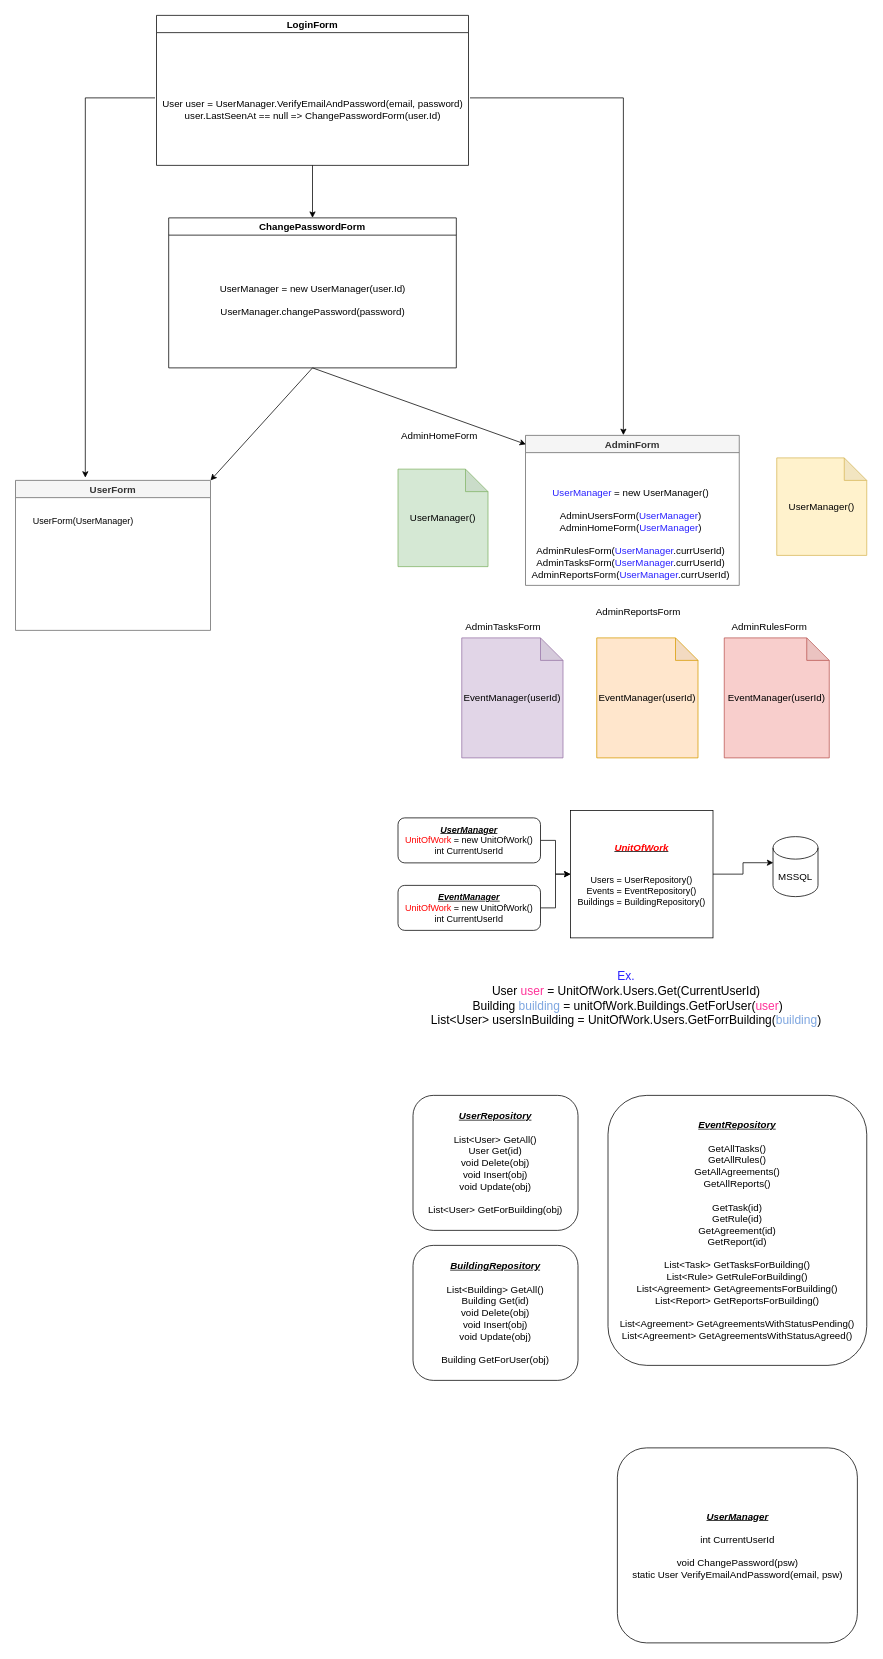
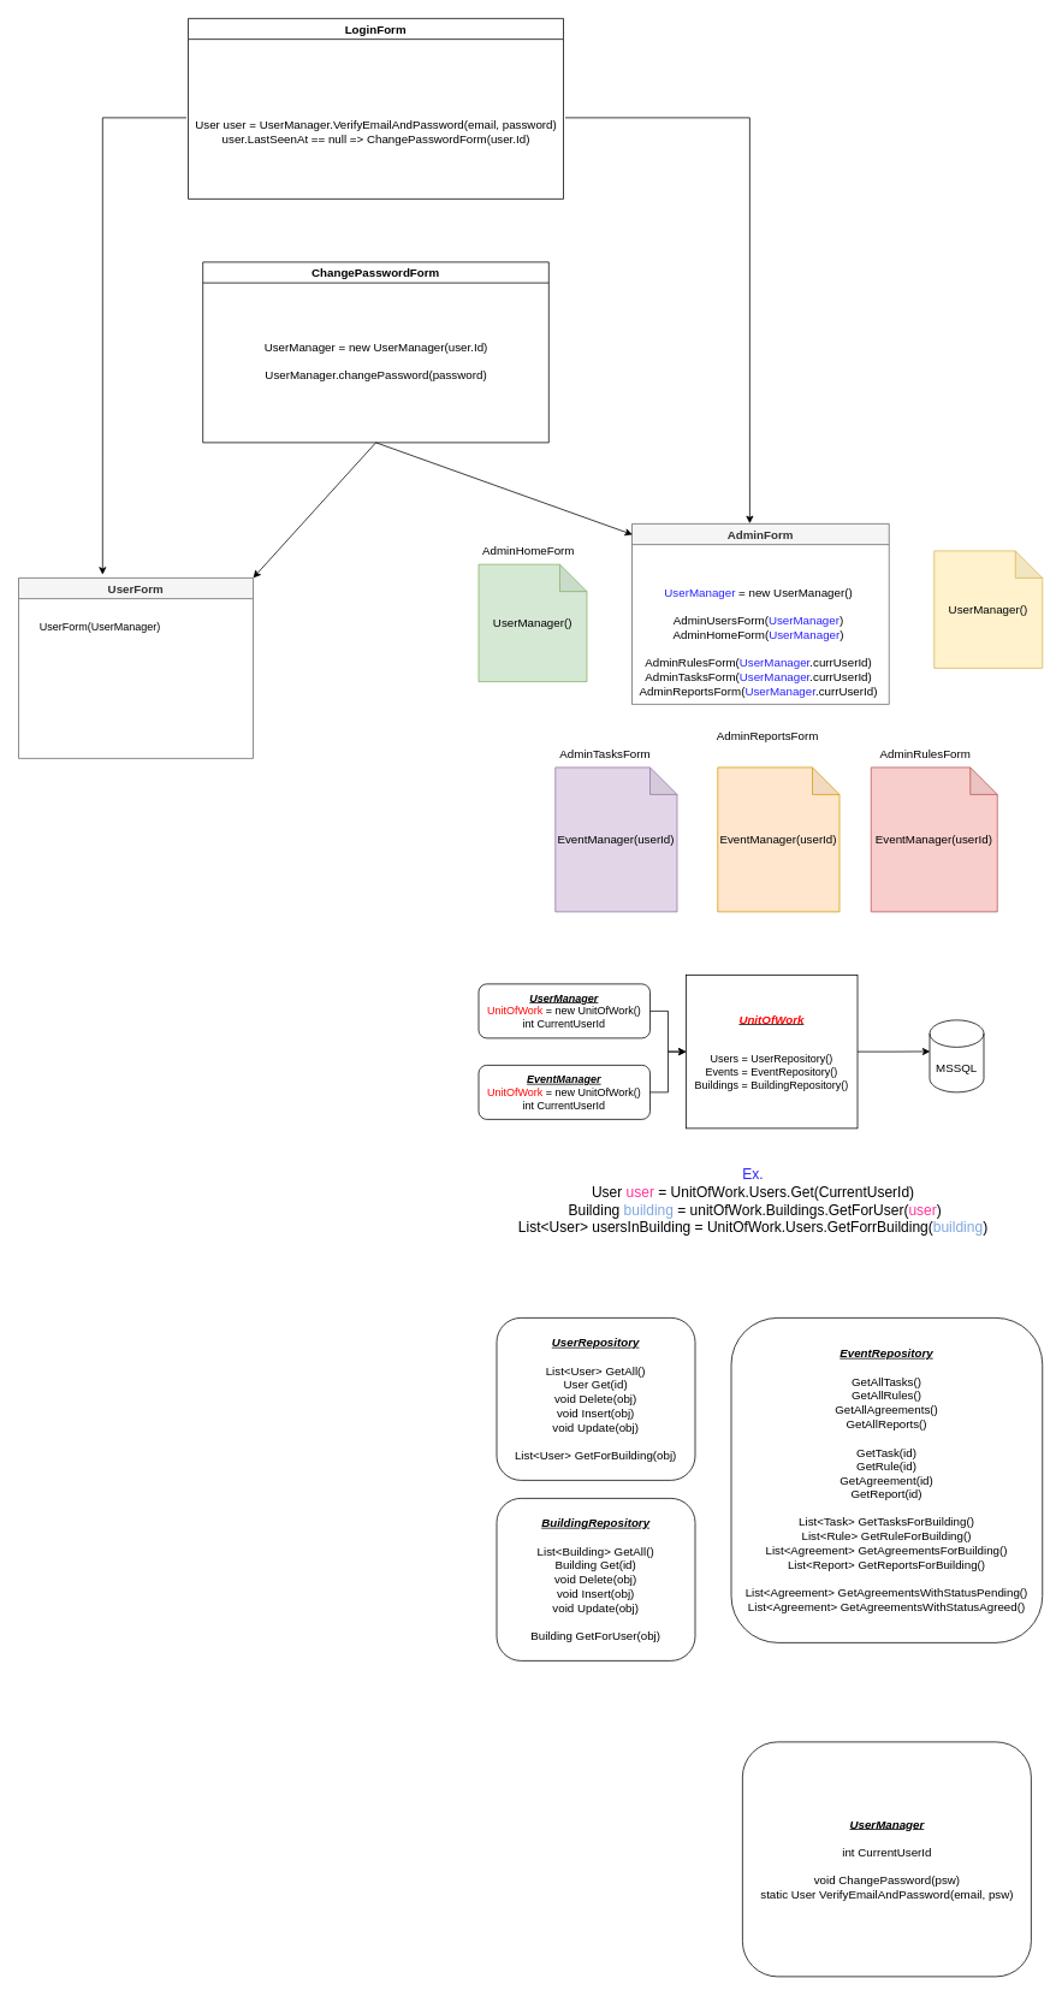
  <mxCell id="0" />
  <mxCell id="1" parent="0" />
  <mxCell id="2" style="edgeStyle=orthogonalEdgeStyle;rounded=0;orthogonalLoop=1;jettySize=auto;html=1;fontSize=13;" parent="1" source="3" target="7" edge="1"><mxGeometry relative="1" as="geometry" /></mxCell>
  <mxCell id="3" value="&lt;i&gt;&lt;b&gt;&lt;u&gt;UserManager&lt;/u&gt;&lt;/b&gt;&lt;/i&gt;&lt;br&gt;&lt;font color=&quot;#ff0000&quot;&gt;UnitOfWork&lt;/font&gt; = new UnitOfWork()&lt;br&gt;int CurrentUserId" style="rounded=1;whiteSpace=wrap;html=1;" parent="1" vertex="1"><mxGeometry x="530" y="1090" width="190" height="60" as="geometry" /></mxCell>
  <mxCell id="4" style="edgeStyle=orthogonalEdgeStyle;rounded=0;orthogonalLoop=1;jettySize=auto;html=1;fontSize=13;" parent="1" source="5" target="7" edge="1"><mxGeometry relative="1" as="geometry" /></mxCell>
  <mxCell id="5" value="&lt;u&gt;&lt;b&gt;&lt;i&gt;EventManager&lt;/i&gt;&lt;/b&gt;&lt;/u&gt;&lt;br&gt;&lt;font color=&quot;#ff0000&quot;&gt;UnitOfWork&lt;/font&gt; = new UnitOfWork()&lt;br&gt;int CurrentUserId" style="rounded=1;whiteSpace=wrap;html=1;" parent="1" vertex="1"><mxGeometry x="530" y="1180" width="190" height="60" as="geometry" /></mxCell>
  <mxCell id="6" style="edgeStyle=orthogonalEdgeStyle;rounded=0;orthogonalLoop=1;jettySize=auto;html=1;entryX=0.007;entryY=0.435;entryDx=0;entryDy=0;entryPerimeter=0;fontSize=13;" parent="1" source="7" target="8" edge="1"><mxGeometry relative="1" as="geometry" /></mxCell>
  <mxCell id="7" value="&lt;b&gt;&lt;font style=&quot;font-size: 13px;&quot;&gt;&lt;i&gt;&lt;u&gt;&lt;font color=&quot;#ff0000&quot;&gt;UnitOfWork&lt;/font&gt;&lt;/u&gt;&lt;br&gt;&lt;/i&gt;&lt;/font&gt;&lt;/b&gt;&lt;br&gt;&lt;br&gt;Users =&amp;nbsp;UserRepository()&lt;br&gt;Events = EventRepository()&lt;br&gt;Buildings = BuildingRepository()" style="rounded=0;whiteSpace=wrap;html=1;" parent="1" vertex="1"><mxGeometry x="760" y="1080" width="190" height="170" as="geometry" /></mxCell>
- <mxCell id="8" value="MSSQL" style="shape=cylinder3;whiteSpace=wrap;html=1;boundedLbl=1;backgroundOutline=1;size=15;fontSize=13;" parent="1" vertex="1"><mxGeometry x="1030" y="1115" width="60" height="80" as="geometry" /></mxCell>
+ <mxCell id="8" value="MSSQL" style="shape=cylinder3;whiteSpace=wrap;html=1;boundedLbl=1;backgroundOutline=1;size=15;fontSize=13;" parent="1" vertex="1"><mxGeometry x="1030" y="1130" width="60" height="80" as="geometry" /></mxCell>
  <mxCell id="9" value="&lt;b&gt;&lt;i&gt;&lt;u&gt;UserRepository&lt;br&gt;&lt;/u&gt;&lt;/i&gt;&lt;/b&gt;&lt;br&gt;List&amp;lt;User&amp;gt; GetAll()&lt;br&gt;User Get(id)&lt;br&gt;void Delete(obj)&lt;br&gt;void Insert(obj)&lt;br&gt;void Update(obj)&lt;br&gt;&lt;br&gt;List&amp;lt;User&amp;gt; GetForBuilding(obj)" style="rounded=1;whiteSpace=wrap;html=1;fontSize=13;" parent="1" vertex="1"><mxGeometry x="550" y="1460" width="220" height="180" as="geometry" /></mxCell>
  <mxCell id="10" value="&lt;b&gt;&lt;i&gt;&lt;u&gt;EventRepository&lt;br&gt;&lt;/u&gt;&lt;/i&gt;&lt;/b&gt;&lt;br&gt;GetAllTasks()&lt;br&gt;GetAllRules()&lt;br&gt;GetAllAgreements()&lt;br&gt;GetAllReports()&lt;br&gt;&lt;br&gt;GetTask(id)&lt;br&gt;GetRule(id)&lt;br&gt;GetAgreement(id)&lt;br&gt;GetReport(id)&lt;br&gt;&lt;br&gt;List&amp;lt;Task&amp;gt; GetTasksForBuilding()&lt;br&gt;List&amp;lt;Rule&amp;gt; GetRuleForBuilding()&lt;br&gt;List&amp;lt;Agreement&amp;gt; GetAgreementsForBuilding()&lt;br&gt;List&amp;lt;Report&amp;gt; GetReportsForBuilding()&lt;br&gt;&lt;br&gt;List&amp;lt;Agreement&amp;gt; GetAgreementsWithStatusPending()&lt;br&gt;List&amp;lt;Agreement&amp;gt; GetAgreementsWithStatusAgreed()" style="rounded=1;whiteSpace=wrap;html=1;fontSize=13;" parent="1" vertex="1"><mxGeometry x="810" y="1460" width="345" height="360" as="geometry" /></mxCell>
  <mxCell id="11" value="&lt;b&gt;&lt;i&gt;&lt;u&gt;BuildingRepository&lt;br&gt;&lt;/u&gt;&lt;/i&gt;&lt;/b&gt;&lt;br&gt;List&amp;lt;Building&amp;gt; GetAll()&lt;br&gt;Building Get(id)&lt;br&gt;void Delete(obj)&lt;br&gt;void Insert(obj)&lt;br&gt;void Update(obj)&lt;br&gt;&lt;br&gt;Building GetForUser(obj)" style="rounded=1;whiteSpace=wrap;html=1;fontSize=13;" parent="1" vertex="1"><mxGeometry x="550" y="1660" width="220" height="180" as="geometry" /></mxCell>
  <mxCell id="12" value="UserManager()" style="shape=note;whiteSpace=wrap;html=1;backgroundOutline=1;darkOpacity=0.05;fontSize=13;fillColor=#fff2cc;strokeColor=#d6b656;" parent="1" vertex="1"><mxGeometry x="1035" y="610" width="120" height="130" as="geometry" /></mxCell>
  <mxCell id="13" value="EventManager(userId)" style="shape=note;whiteSpace=wrap;html=1;backgroundOutline=1;darkOpacity=0.05;fontSize=13;fillColor=#f8cecc;strokeColor=#b85450;" parent="1" vertex="1"><mxGeometry x="965" y="850" width="140" height="160" as="geometry" /></mxCell>
  <mxCell id="14" value="AdminRulesForm" style="text;html=1;align=center;verticalAlign=middle;resizable=0;points=[];autosize=1;strokeColor=none;fillColor=none;fontSize=13;" parent="1" vertex="1"><mxGeometry x="965" y="820" width="120" height="30" as="geometry" /></mxCell>
  <mxCell id="15" value="EventManager(userId)" style="shape=note;whiteSpace=wrap;html=1;backgroundOutline=1;darkOpacity=0.05;fontSize=13;fillColor=#e1d5e7;strokeColor=#9673a6;" parent="1" vertex="1"><mxGeometry x="615" y="850" width="135" height="160" as="geometry" /></mxCell>
  <mxCell id="16" value="AdminTasksForm" style="text;html=1;align=center;verticalAlign=middle;resizable=0;points=[];autosize=1;strokeColor=none;fillColor=none;fontSize=13;" parent="1" vertex="1"><mxGeometry x="610" y="820" width="120" height="30" as="geometry" /></mxCell>
  <mxCell id="17" value="EventManager(userId)" style="shape=note;whiteSpace=wrap;html=1;backgroundOutline=1;darkOpacity=0.05;fontSize=13;fillColor=#ffe6cc;strokeColor=#d79b00;" parent="1" vertex="1"><mxGeometry x="795" y="850" width="135" height="160" as="geometry" /></mxCell>
  <mxCell id="18" value="AdminReportsForm" style="text;html=1;align=center;verticalAlign=middle;resizable=0;points=[];autosize=1;strokeColor=none;fillColor=none;fontSize=13;" parent="1" vertex="1"><mxGeometry x="780" y="800" width="140" height="30" as="geometry" /></mxCell>
  <mxCell id="19" value="AdminForm" style="swimlane;whiteSpace=wrap;html=1;fontSize=13;fillColor=#f5f5f5;fontColor=#333333;strokeColor=#666666;" parent="1" vertex="1"><mxGeometry x="700" y="580" width="285" height="200" as="geometry" /></mxCell>
  <mxCell id="20" value="&lt;br style=&quot;&quot;&gt;&lt;br style=&quot;&quot;&gt;&lt;font color=&quot;#2921ff&quot;&gt;UserManager&lt;/font&gt; = new UserManager()&lt;br style=&quot;&quot;&gt;&lt;br style=&quot;&quot;&gt;AdminUsersForm(&lt;font color=&quot;#2921ff&quot;&gt;UserManager&lt;/font&gt;)&lt;br&gt;AdminHomeForm(&lt;font color=&quot;#2921ff&quot;&gt;UserManager&lt;/font&gt;)&lt;br style=&quot;&quot;&gt;&lt;br style=&quot;&quot;&gt;AdminRulesForm(&lt;font color=&quot;#2921ff&quot;&gt;UserManager&lt;/font&gt;.currUserId)&lt;br style=&quot;&quot;&gt;AdminTasksForm(&lt;font color=&quot;#2921ff&quot;&gt;UserManager&lt;/font&gt;.currUserId)&lt;br style=&quot;&quot;&gt;AdminReportsForm(&lt;font color=&quot;#2921ff&quot;&gt;UserManager&lt;/font&gt;.currUserId)" style="text;html=1;align=center;verticalAlign=middle;resizable=0;points=[];autosize=1;strokeColor=none;fillColor=none;fontSize=13;" parent="19" vertex="1"><mxGeometry x="-5" y="30" width="290" height="170" as="geometry" /></mxCell>
- <mxCell id="21" style="edgeStyle=orthogonalEdgeStyle;rounded=0;orthogonalLoop=1;jettySize=auto;html=1;entryX=0.5;entryY=0;entryDx=0;entryDy=0;fontSize=13;fontColor=#2921FF;" parent="1" source="22" target="24" edge="1"><mxGeometry relative="1" as="geometry" /></mxCell>
  <mxCell id="22" value="LoginForm" style="swimlane;whiteSpace=wrap;html=1;fontSize=13;" parent="1" vertex="1"><mxGeometry x="208" y="20" width="416" height="200" as="geometry" /></mxCell>
  <mxCell id="23" value="&lt;br style=&quot;&quot;&gt;&lt;br style=&quot;&quot;&gt;User user = UserManager.VerifyEmailAndPassword(email, password)&lt;br&gt;user.LastSeenAt == null =&amp;gt; ChangePasswordForm(user.Id)" style="text;html=1;align=center;verticalAlign=middle;resizable=0;points=[];autosize=1;strokeColor=none;fillColor=none;fontSize=13;" parent="22" vertex="1"><mxGeometry x="-2" y="70" width="420" height="80" as="geometry" /></mxCell>
  <mxCell id="24" value="ChangePasswordForm" style="swimlane;whiteSpace=wrap;html=1;fontSize=13;" parent="1" vertex="1"><mxGeometry x="224.25" y="290" width="383.5" height="200" as="geometry" /></mxCell>
  <mxCell id="25" value="UserManager = new UserManager(user.Id)&lt;br style=&quot;&quot;&gt;&lt;br style=&quot;&quot;&gt;UserManager.changePassword(password)" style="text;html=1;align=center;verticalAlign=middle;resizable=0;points=[];autosize=1;strokeColor=none;fillColor=none;fontSize=13;" parent="24" vertex="1"><mxGeometry x="56.75" y="80" width="270" height="60" as="geometry" /></mxCell>
  <mxCell id="26" value="&lt;b&gt;&lt;i&gt;&lt;u&gt;UserManager&lt;br&gt;&lt;/u&gt;&lt;/i&gt;&lt;/b&gt;&lt;br&gt;int CurrentUserId&lt;br&gt;&lt;br&gt;void ChangePassword(psw)&lt;br&gt;static User VerifyEmailAndPassword(email, psw)&lt;br&gt;" style="rounded=1;whiteSpace=wrap;html=1;fontSize=13;" parent="1" vertex="1"><mxGeometry x="822.5" y="1930" width="320" height="260" as="geometry" /></mxCell>
  <mxCell id="27" value="UserManager()" style="shape=note;whiteSpace=wrap;html=1;backgroundOutline=1;darkOpacity=0.05;fontSize=13;fillColor=#d5e8d4;strokeColor=#82b366;" parent="1" vertex="1"><mxGeometry x="530" y="625" width="120" height="130" as="geometry" /></mxCell>
- <mxCell id="28" value="AdminHomeForm" style="text;html=1;align=center;verticalAlign=middle;resizable=0;points=[];autosize=1;strokeColor=none;fillColor=none;fontSize=13;" parent="1" vertex="1"><mxGeometry x="520" y="565" width="130" height="30" as="geometry" /></mxCell>
+ <mxCell id="28" value="AdminHomeForm" style="text;html=1;align=center;verticalAlign=middle;resizable=0;points=[];autosize=1;strokeColor=none;fillColor=none;fontSize=13;" parent="1" vertex="1"><mxGeometry x="520" y="595" width="130" height="30" as="geometry" /></mxCell>
  <mxCell id="29" value="UserForm" style="swimlane;whiteSpace=wrap;html=1;fontSize=13;fillColor=#f5f5f5;fontColor=#333333;strokeColor=#666666;startSize=23;" parent="1" vertex="1"><mxGeometry x="20" y="640" width="260" height="200" as="geometry" /></mxCell>
  <mxCell id="30" value="UserForm(UserManager)" style="text;html=1;align=center;verticalAlign=middle;resizable=0;points=[];autosize=1;strokeColor=none;fillColor=none;" vertex="1" parent="29"><mxGeometry x="10" y="40" width="160" height="30" as="geometry" /></mxCell>
  <mxCell id="31" style="edgeStyle=orthogonalEdgeStyle;rounded=0;orthogonalLoop=1;jettySize=auto;html=1;entryX=0.358;entryY=-0.018;entryDx=0;entryDy=0;entryPerimeter=0;fontSize=13;fontColor=#2921FF;" parent="1" source="23" target="29" edge="1"><mxGeometry relative="1" as="geometry"><Array as="points"><mxPoint x="113" y="130" /></Array></mxGeometry></mxCell>
  <mxCell id="32" style="edgeStyle=orthogonalEdgeStyle;rounded=0;orthogonalLoop=1;jettySize=auto;html=1;entryX=0.458;entryY=-0.002;entryDx=0;entryDy=0;entryPerimeter=0;fontSize=13;fontColor=#2921FF;" parent="1" source="23" target="19" edge="1"><mxGeometry relative="1" as="geometry" /></mxCell>
  <mxCell id="33" value="" style="endArrow=classic;html=1;rounded=0;fontSize=13;fontColor=#2921FF;exitX=0.5;exitY=1;exitDx=0;exitDy=0;entryX=0.002;entryY=0.06;entryDx=0;entryDy=0;entryPerimeter=0;" parent="1" source="24" target="19" edge="1"><mxGeometry width="50" height="50" relative="1" as="geometry"><mxPoint x="450" y="570" as="sourcePoint" /><mxPoint x="500" y="520" as="targetPoint" /></mxGeometry></mxCell>
  <mxCell id="34" value="" style="endArrow=classic;html=1;rounded=0;fontSize=13;fontColor=#2921FF;exitX=0.5;exitY=1;exitDx=0;exitDy=0;entryX=1;entryY=0;entryDx=0;entryDy=0;" parent="1" source="24" target="29" edge="1"><mxGeometry width="50" height="50" relative="1" as="geometry"><mxPoint x="290" y="600" as="sourcePoint" /><mxPoint x="340" y="550" as="targetPoint" /></mxGeometry></mxCell>
  <mxCell id="35" value="&lt;font style=&quot;font-size: 16px;&quot;&gt;Ex.&lt;br&gt;&lt;font color=&quot;#000000&quot;&gt;User &lt;/font&gt;&lt;font color=&quot;#ff3399&quot;&gt;user&lt;/font&gt;&lt;font color=&quot;#000000&quot;&gt; = UnitOfWork.Users.Get(CurrentUserId)&lt;br&gt;&amp;nbsp;Building &lt;/font&gt;&lt;font color=&quot;#7ea6e0&quot;&gt;building&lt;/font&gt;&lt;font color=&quot;#000000&quot;&gt; = unitOfWork.Buildings.GetForUser(&lt;/font&gt;&lt;font color=&quot;#ff3399&quot;&gt;user&lt;/font&gt;&lt;font color=&quot;#000000&quot;&gt;)&lt;br&gt;List&amp;lt;User&amp;gt; usersInBuilding = UnitOfWork.Users.GetForrBuilding(&lt;/font&gt;&lt;font color=&quot;#7ea6e0&quot;&gt;building&lt;/font&gt;&lt;font color=&quot;#000000&quot;&gt;)&lt;/font&gt;&lt;/font&gt;" style="text;html=1;strokeColor=none;fillColor=none;align=center;verticalAlign=middle;whiteSpace=wrap;rounded=0;fontSize=13;fontColor=#2921FF;" parent="1" vertex="1"><mxGeometry x="550" y="1270" width="569" height="120" as="geometry" /></mxCell>
